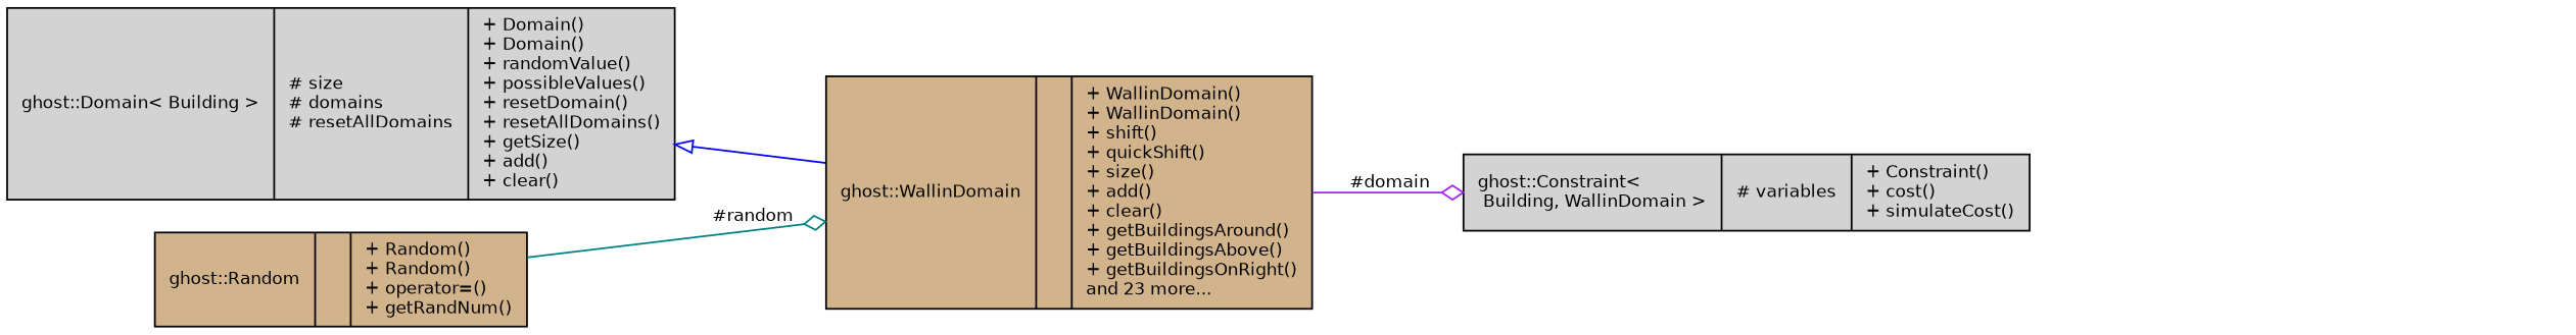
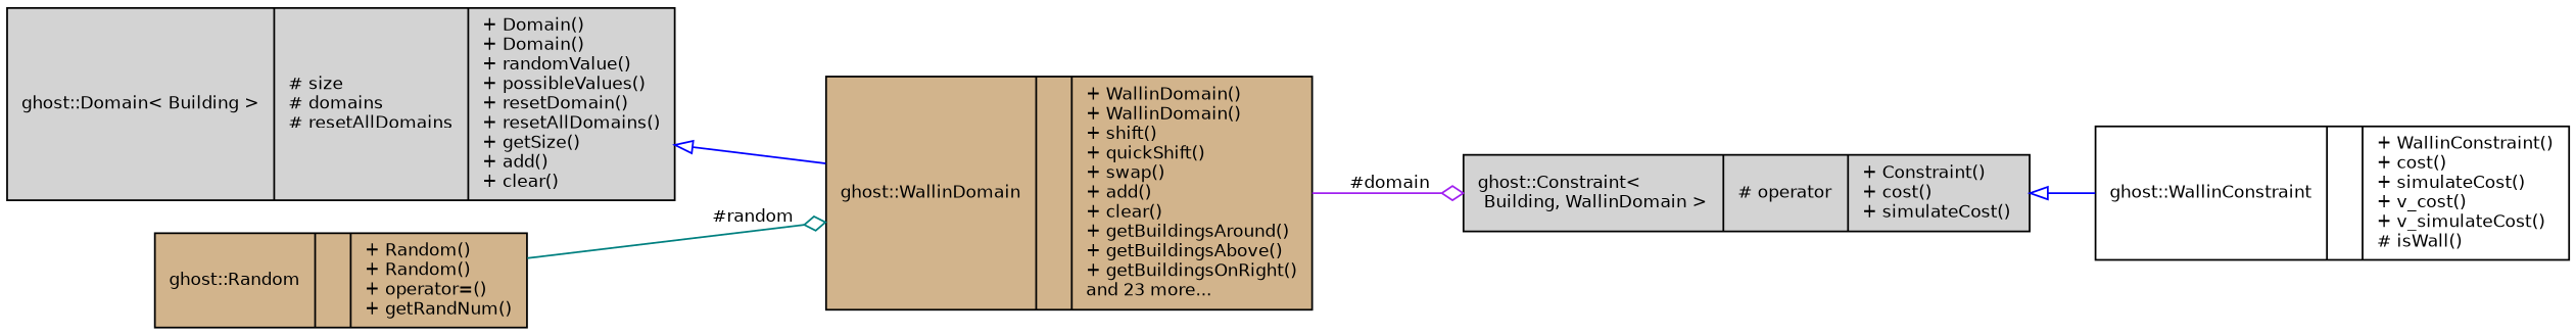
  digraph {
    rankdir=LR
    node [color=black fillcolor=lightgrey fontname=Helvetica fontsize=10 shape=record style=filled]
    edge [color=blue fontname=Helvetica fontsize=10 labelfontname=Helvetica labelfontsize=10 style=solid]
-   n2 [height=0.2 label="{ghost::Constraint\<\l Building, WallinDomain \>\n|# variables\l|+ Constraint()\l+ cost()\l+ simulateCost()\l}" width=0.4]
-   n3 [fillcolor=tan height=0.2 label="{ghost::WallinDomain\n||+ WallinDomain()\l+ WallinDomain()\l+ shift()\l+ quickShift()\l+ size()\l+ add()\l+ clear()\l+ getBuildingsAround()\l+ getBuildingsAbove()\l+ getBuildingsOnRight()\land 23 more...\l}" width=0.4]
+   n1 [fillcolor=white fontcolor=black height=0.2 label="{ghost::WallinConstraint\n||+ WallinConstraint()\l+ cost()\l+ simulateCost()\l+ v_cost()\l+ v_simulateCost()\l# isWall()\l}" width=0.4]
+   n2 [height=0.2 label="{ghost::Constraint\<\l Building, WallinDomain \>\n|# operator\l|+ Constraint()\l+ cost()\l+ simulateCost()\l}" width=0.4]
+   n3 [fillcolor=tan height=0.2 label="{ghost::WallinDomain\n||+ WallinDomain()\l+ WallinDomain()\l+ shift()\l+ quickShift()\l+ swap()\l+ add()\l+ clear()\l+ getBuildingsAround()\l+ getBuildingsAbove()\l+ getBuildingsOnRight()\land 23 more...\l}" width=0.4]
    n4 [height=0.2 label="{ghost::Domain\< Building \>\n|# size\l# domains\l# resetAllDomains\l|+ Domain()\l+ Domain()\l+ randomValue()\l+ possibleValues()\l+ resetDomain()\l+ resetAllDomains()\l+ getSize()\l+ add()\l+ clear()\l}" width=0.4]
    n5 [fillcolor=tan height=0.2 label="{ghost::Random\n||+ Random()\l+ Random()\l+ operator=()\l+ getRandNum()\l}" width=0.4]
+   n2 -> n1 [arrowtail=onormal dir=back]
    n3 -> n2 [arrowhead=odiamond color=purple label=" #domain"]
    n4 -> n3 [arrowtail=onormal dir=back]
    n5 -> n3 [arrowhead=odiamond color=teal label=" #random"]
  }
